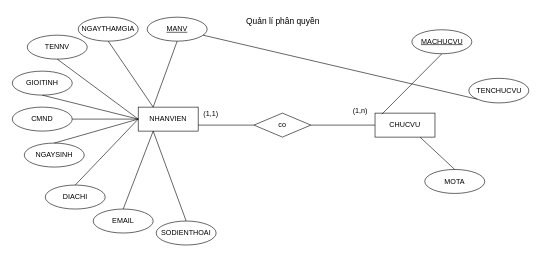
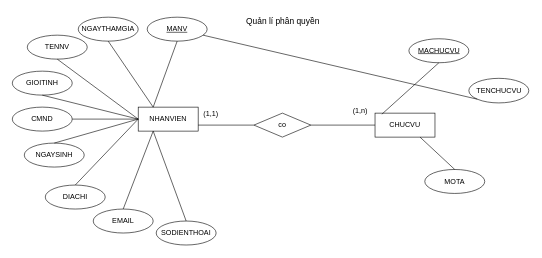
  <mxCell id="0" />
  <mxCell id="1" parent="0" />
  <mxCell id="2" value="NHANVIEN" style="whiteSpace=wrap;html=1;align=center;" parent="1" vertex="1"><mxGeometry x="230" y="178" width="100" height="40" as="geometry" /></mxCell>
  <mxCell id="3" value="MANV" style="ellipse;whiteSpace=wrap;html=1;align=center;fontStyle=4;" parent="1" vertex="1"><mxGeometry x="245" y="28" width="100" height="40" as="geometry" /></mxCell>
  <mxCell id="4" value="TENNV" style="ellipse;whiteSpace=wrap;html=1;align=center;" parent="1" vertex="1"><mxGeometry x="45" y="58" width="100" height="40" as="geometry" /></mxCell>
  <mxCell id="5" value="GIOITINH" style="ellipse;whiteSpace=wrap;html=1;align=center;" parent="1" vertex="1"><mxGeometry x="20" y="118" width="100" height="40" as="geometry" /></mxCell>
  <mxCell id="6" value="CMND" style="ellipse;whiteSpace=wrap;html=1;align=center;" parent="1" vertex="1"><mxGeometry x="20" y="178" width="100" height="40" as="geometry" /></mxCell>
  <mxCell id="7" value="NGAYSINH" style="ellipse;whiteSpace=wrap;html=1;align=center;" parent="1" vertex="1"><mxGeometry x="40" y="238" width="100" height="40" as="geometry" /></mxCell>
  <mxCell id="8" value="SODIENTHOAI" style="ellipse;whiteSpace=wrap;html=1;align=center;" parent="1" vertex="1"><mxGeometry x="260" y="368" width="100" height="40" as="geometry" /></mxCell>
  <mxCell id="9" value="EMAIL" style="ellipse;whiteSpace=wrap;html=1;align=center;" parent="1" vertex="1"><mxGeometry x="155" y="348" width="100" height="40" as="geometry" /></mxCell>
  <mxCell id="10" value="DIACHI" style="ellipse;whiteSpace=wrap;html=1;align=center;" parent="1" vertex="1"><mxGeometry x="75" y="308" width="100" height="40" as="geometry" /></mxCell>
  <mxCell id="11" value="NGAYTHAMGIA" style="ellipse;whiteSpace=wrap;html=1;align=center;" parent="1" vertex="1"><mxGeometry x="130" y="28" width="100" height="40" as="geometry" /></mxCell>
  <mxCell id="12" value="" style="endArrow=none;html=1;rounded=0;strokeColor=#000000;exitX=0.25;exitY=0;exitDx=0;exitDy=0;entryX=0.5;entryY=1;entryDx=0;entryDy=0;" parent="1" source="2" target="3" edge="1"><mxGeometry width="50" height="50" relative="1" as="geometry"><mxPoint x="370" y="188" as="sourcePoint" /><mxPoint x="420" y="138" as="targetPoint" /></mxGeometry></mxCell>
  <mxCell id="13" value="" style="endArrow=none;html=1;rounded=0;strokeColor=#000000;exitX=0.25;exitY=0;exitDx=0;exitDy=0;entryX=0.5;entryY=1;entryDx=0;entryDy=0;" parent="1" source="2" target="11" edge="1"><mxGeometry width="50" height="50" relative="1" as="geometry"><mxPoint x="370" y="188" as="sourcePoint" /><mxPoint x="420" y="138" as="targetPoint" /></mxGeometry></mxCell>
  <mxCell id="14" value="" style="endArrow=none;html=1;rounded=0;strokeColor=#000000;exitX=0;exitY=0.5;exitDx=0;exitDy=0;entryX=0.5;entryY=1;entryDx=0;entryDy=0;" parent="1" source="2" target="4" edge="1"><mxGeometry width="50" height="50" relative="1" as="geometry"><mxPoint x="370" y="188" as="sourcePoint" /><mxPoint x="420" y="138" as="targetPoint" /></mxGeometry></mxCell>
  <mxCell id="15" value="" style="endArrow=none;html=1;rounded=0;strokeColor=#000000;exitX=0;exitY=0.5;exitDx=0;exitDy=0;entryX=0.5;entryY=1;entryDx=0;entryDy=0;" parent="1" source="2" target="5" edge="1"><mxGeometry width="50" height="50" relative="1" as="geometry"><mxPoint x="370" y="188" as="sourcePoint" /><mxPoint x="420" y="138" as="targetPoint" /></mxGeometry></mxCell>
  <mxCell id="16" value="" style="endArrow=none;html=1;rounded=0;strokeColor=#000000;exitX=0;exitY=0.5;exitDx=0;exitDy=0;entryX=1;entryY=0.5;entryDx=0;entryDy=0;" parent="1" source="2" target="6" edge="1"><mxGeometry width="50" height="50" relative="1" as="geometry"><mxPoint x="370" y="188" as="sourcePoint" /><mxPoint x="420" y="138" as="targetPoint" /></mxGeometry></mxCell>
  <mxCell id="17" value="" style="endArrow=none;html=1;rounded=0;strokeColor=#000000;entryX=0.5;entryY=0;entryDx=0;entryDy=0;" parent="1" target="7" edge="1"><mxGeometry width="50" height="50" relative="1" as="geometry"><mxPoint x="230" y="198" as="sourcePoint" /><mxPoint x="420" y="138" as="targetPoint" /></mxGeometry></mxCell>
  <mxCell id="18" value="" style="endArrow=none;html=1;rounded=0;strokeColor=#000000;exitX=0;exitY=0.5;exitDx=0;exitDy=0;entryX=0.5;entryY=0;entryDx=0;entryDy=0;" parent="1" source="2" target="10" edge="1"><mxGeometry width="50" height="50" relative="1" as="geometry"><mxPoint x="370" y="188" as="sourcePoint" /><mxPoint x="420" y="138" as="targetPoint" /></mxGeometry></mxCell>
  <mxCell id="19" value="" style="endArrow=none;html=1;rounded=0;strokeColor=#000000;exitX=0.25;exitY=1;exitDx=0;exitDy=0;entryX=0.5;entryY=0;entryDx=0;entryDy=0;" parent="1" source="2" target="9" edge="1"><mxGeometry width="50" height="50" relative="1" as="geometry"><mxPoint x="370" y="188" as="sourcePoint" /><mxPoint x="420" y="138" as="targetPoint" /></mxGeometry></mxCell>
  <mxCell id="20" value="" style="endArrow=none;html=1;rounded=0;strokeColor=#000000;exitX=0.25;exitY=1;exitDx=0;exitDy=0;entryX=0.5;entryY=0;entryDx=0;entryDy=0;" parent="1" source="2" target="8" edge="1"><mxGeometry width="50" height="50" relative="1" as="geometry"><mxPoint x="370" y="188" as="sourcePoint" /><mxPoint x="420" y="138" as="targetPoint" /></mxGeometry></mxCell>
  <mxCell id="21" value="CHUCVU" style="whiteSpace=wrap;html=1;align=center;" parent="1" vertex="1"><mxGeometry x="625" y="188" width="100" height="40" as="geometry" /></mxCell>
- <mxCell id="22" value="MACHUCVU" style="ellipse;whiteSpace=wrap;html=1;align=center;fontStyle=4;" parent="1" vertex="1"><mxGeometry x="686.5" y="49" width="100" height="40" as="geometry" /></mxCell>
+ <mxCell id="22" value="MACHUCVU" style="ellipse;whiteSpace=wrap;html=1;align=center;fontStyle=4;" parent="1" vertex="1"><mxGeometry x="681.5" y="64" width="100" height="40" as="geometry" /></mxCell>
  <mxCell id="23" value="TENCHUCVU" style="ellipse;whiteSpace=wrap;html=1;align=center;" parent="1" vertex="1"><mxGeometry x="781.5" y="130" width="100" height="41" as="geometry" /></mxCell>
  <mxCell id="24" value="MOTA" style="ellipse;whiteSpace=wrap;html=1;align=center;" parent="1" vertex="1"><mxGeometry x="708" y="282" width="100" height="40" as="geometry" /></mxCell>
  <mxCell id="25" value="" style="endArrow=none;html=1;rounded=0;strokeColor=#000000;exitX=0.75;exitY=1;exitDx=0;exitDy=0;entryX=0.5;entryY=0;entryDx=0;entryDy=0;" parent="1" source="21" target="24" edge="1"><mxGeometry relative="1" as="geometry"><mxPoint x="420" y="168" as="sourcePoint" /><mxPoint x="580" y="168" as="targetPoint" /></mxGeometry></mxCell>
  <mxCell id="26" value="" style="endArrow=none;html=1;rounded=0;strokeColor=#000000;exitX=0;exitY=1;exitDx=0;exitDy=0;" parent="1" source="23" target="3" edge="1"><mxGeometry relative="1" as="geometry"><mxPoint x="834.4" y="128.214" as="sourcePoint" /><mxPoint x="580" y="168" as="targetPoint" /></mxGeometry></mxCell>
  <mxCell id="27" value="" style="endArrow=none;html=1;rounded=0;strokeColor=#000000;exitX=0.5;exitY=1;exitDx=0;exitDy=0;entryX=0.114;entryY=0.045;entryDx=0;entryDy=0;entryPerimeter=0;" parent="1" source="22" target="21" edge="1"><mxGeometry relative="1" as="geometry"><mxPoint x="420" y="168" as="sourcePoint" /><mxPoint x="665" y="191" as="targetPoint" /></mxGeometry></mxCell>
  <mxCell id="28" value="co" style="shape=rhombus;perimeter=rhombusPerimeter;whiteSpace=wrap;html=1;align=center;" parent="1" vertex="1"><mxGeometry x="423" y="188" width="95" height="40" as="geometry" /></mxCell>
  <mxCell id="29" value="" style="endArrow=none;html=1;rounded=0;strokeColor=#000000;exitX=1;exitY=0.75;exitDx=0;exitDy=0;entryX=0;entryY=0.5;entryDx=0;entryDy=0;" parent="1" source="2" target="28" edge="1"><mxGeometry relative="1" as="geometry"><mxPoint x="420" y="168" as="sourcePoint" /><mxPoint x="580" y="168" as="targetPoint" /></mxGeometry></mxCell>
  <mxCell id="30" value="" style="endArrow=none;html=1;rounded=0;strokeColor=#000000;exitX=1;exitY=0.5;exitDx=0;exitDy=0;entryX=0;entryY=0.5;entryDx=0;entryDy=0;" parent="1" source="28" target="21" edge="1"><mxGeometry relative="1" as="geometry"><mxPoint x="420" y="168" as="sourcePoint" /><mxPoint x="580" y="168" as="targetPoint" /></mxGeometry></mxCell>
  <mxCell id="31" value="(1,n)" style="text;html=1;align=center;verticalAlign=middle;resizable=0;points=[];autosize=1;strokeColor=none;fillColor=none;" parent="1" vertex="1"><mxGeometry x="575" y="170" width="50" height="30" as="geometry" /></mxCell>
  <mxCell id="32" value="(1,1)" style="text;html=1;align=center;verticalAlign=middle;resizable=0;points=[];autosize=1;strokeColor=none;fillColor=none;" parent="1" vertex="1"><mxGeometry x="329" y="176" width="43" height="26" as="geometry" /></mxCell>
  <mxCell id="33" value="Quản lí phân quyền" style="text;html=1;align=center;verticalAlign=middle;resizable=0;points=[];autosize=1;strokeColor=none;fillColor=none;fontSize=14;" parent="1" vertex="1"><mxGeometry x="395.5" y="20" width="150" height="30" as="geometry" /></mxCell>
